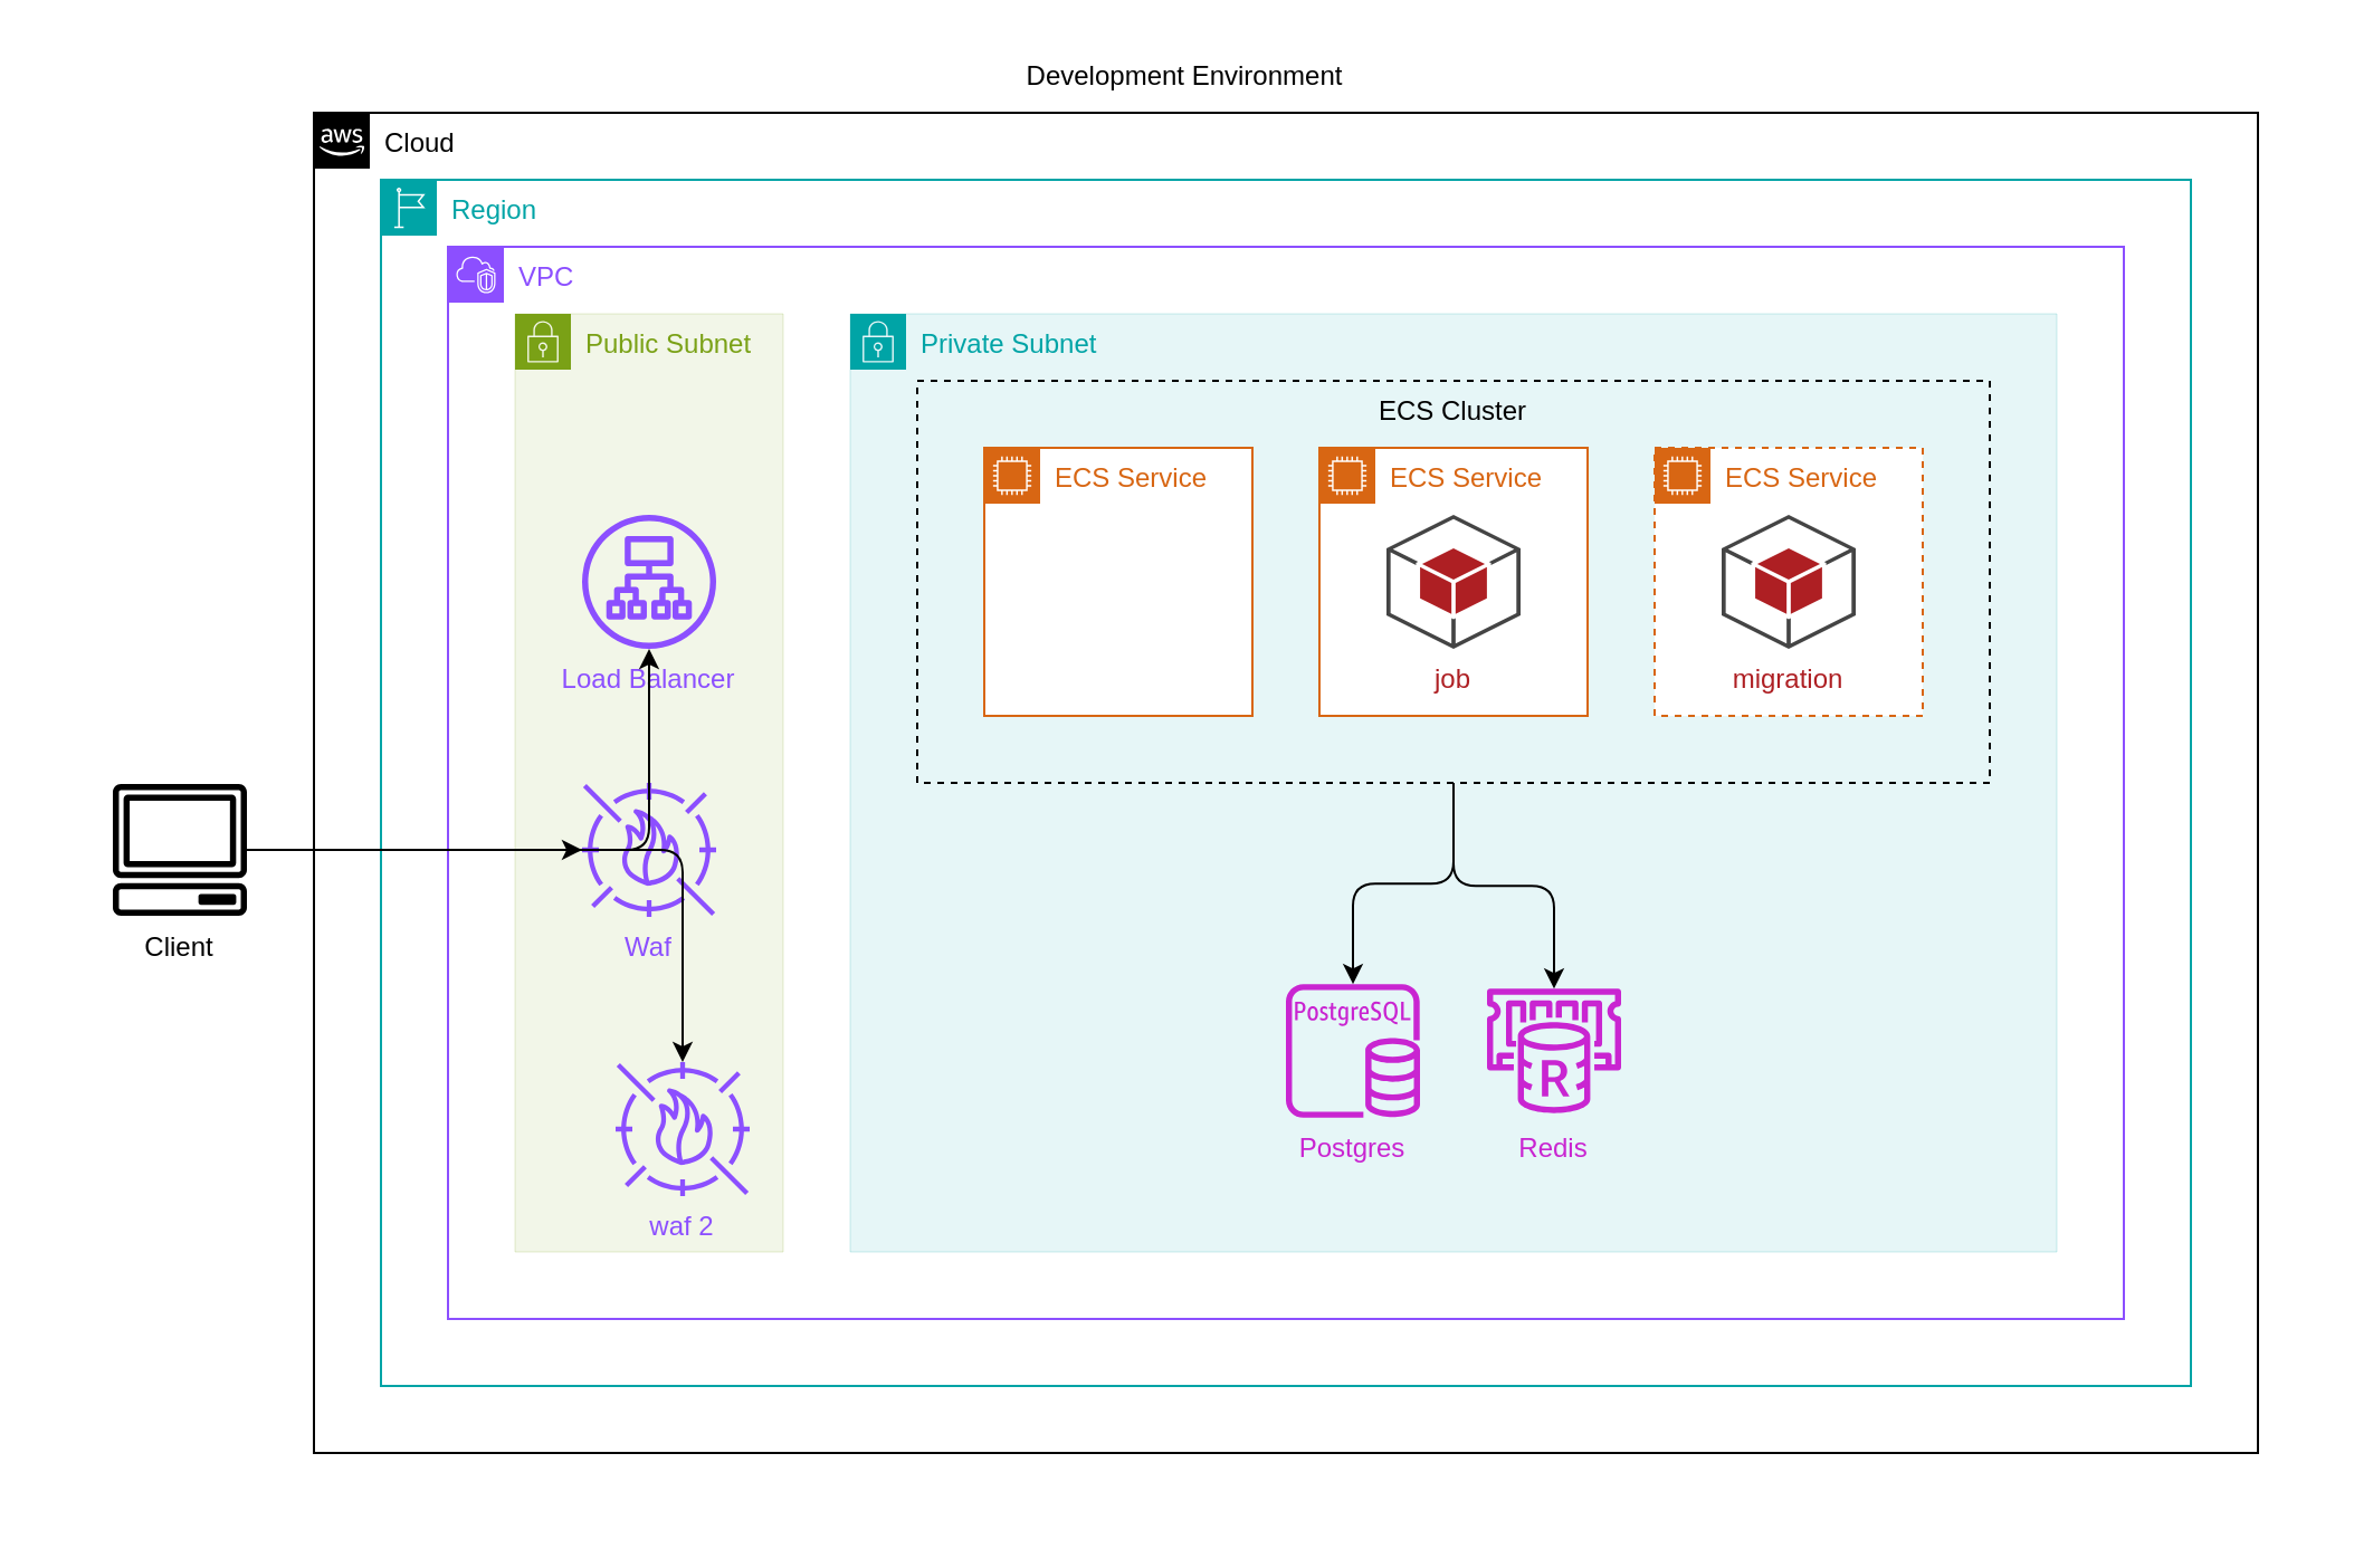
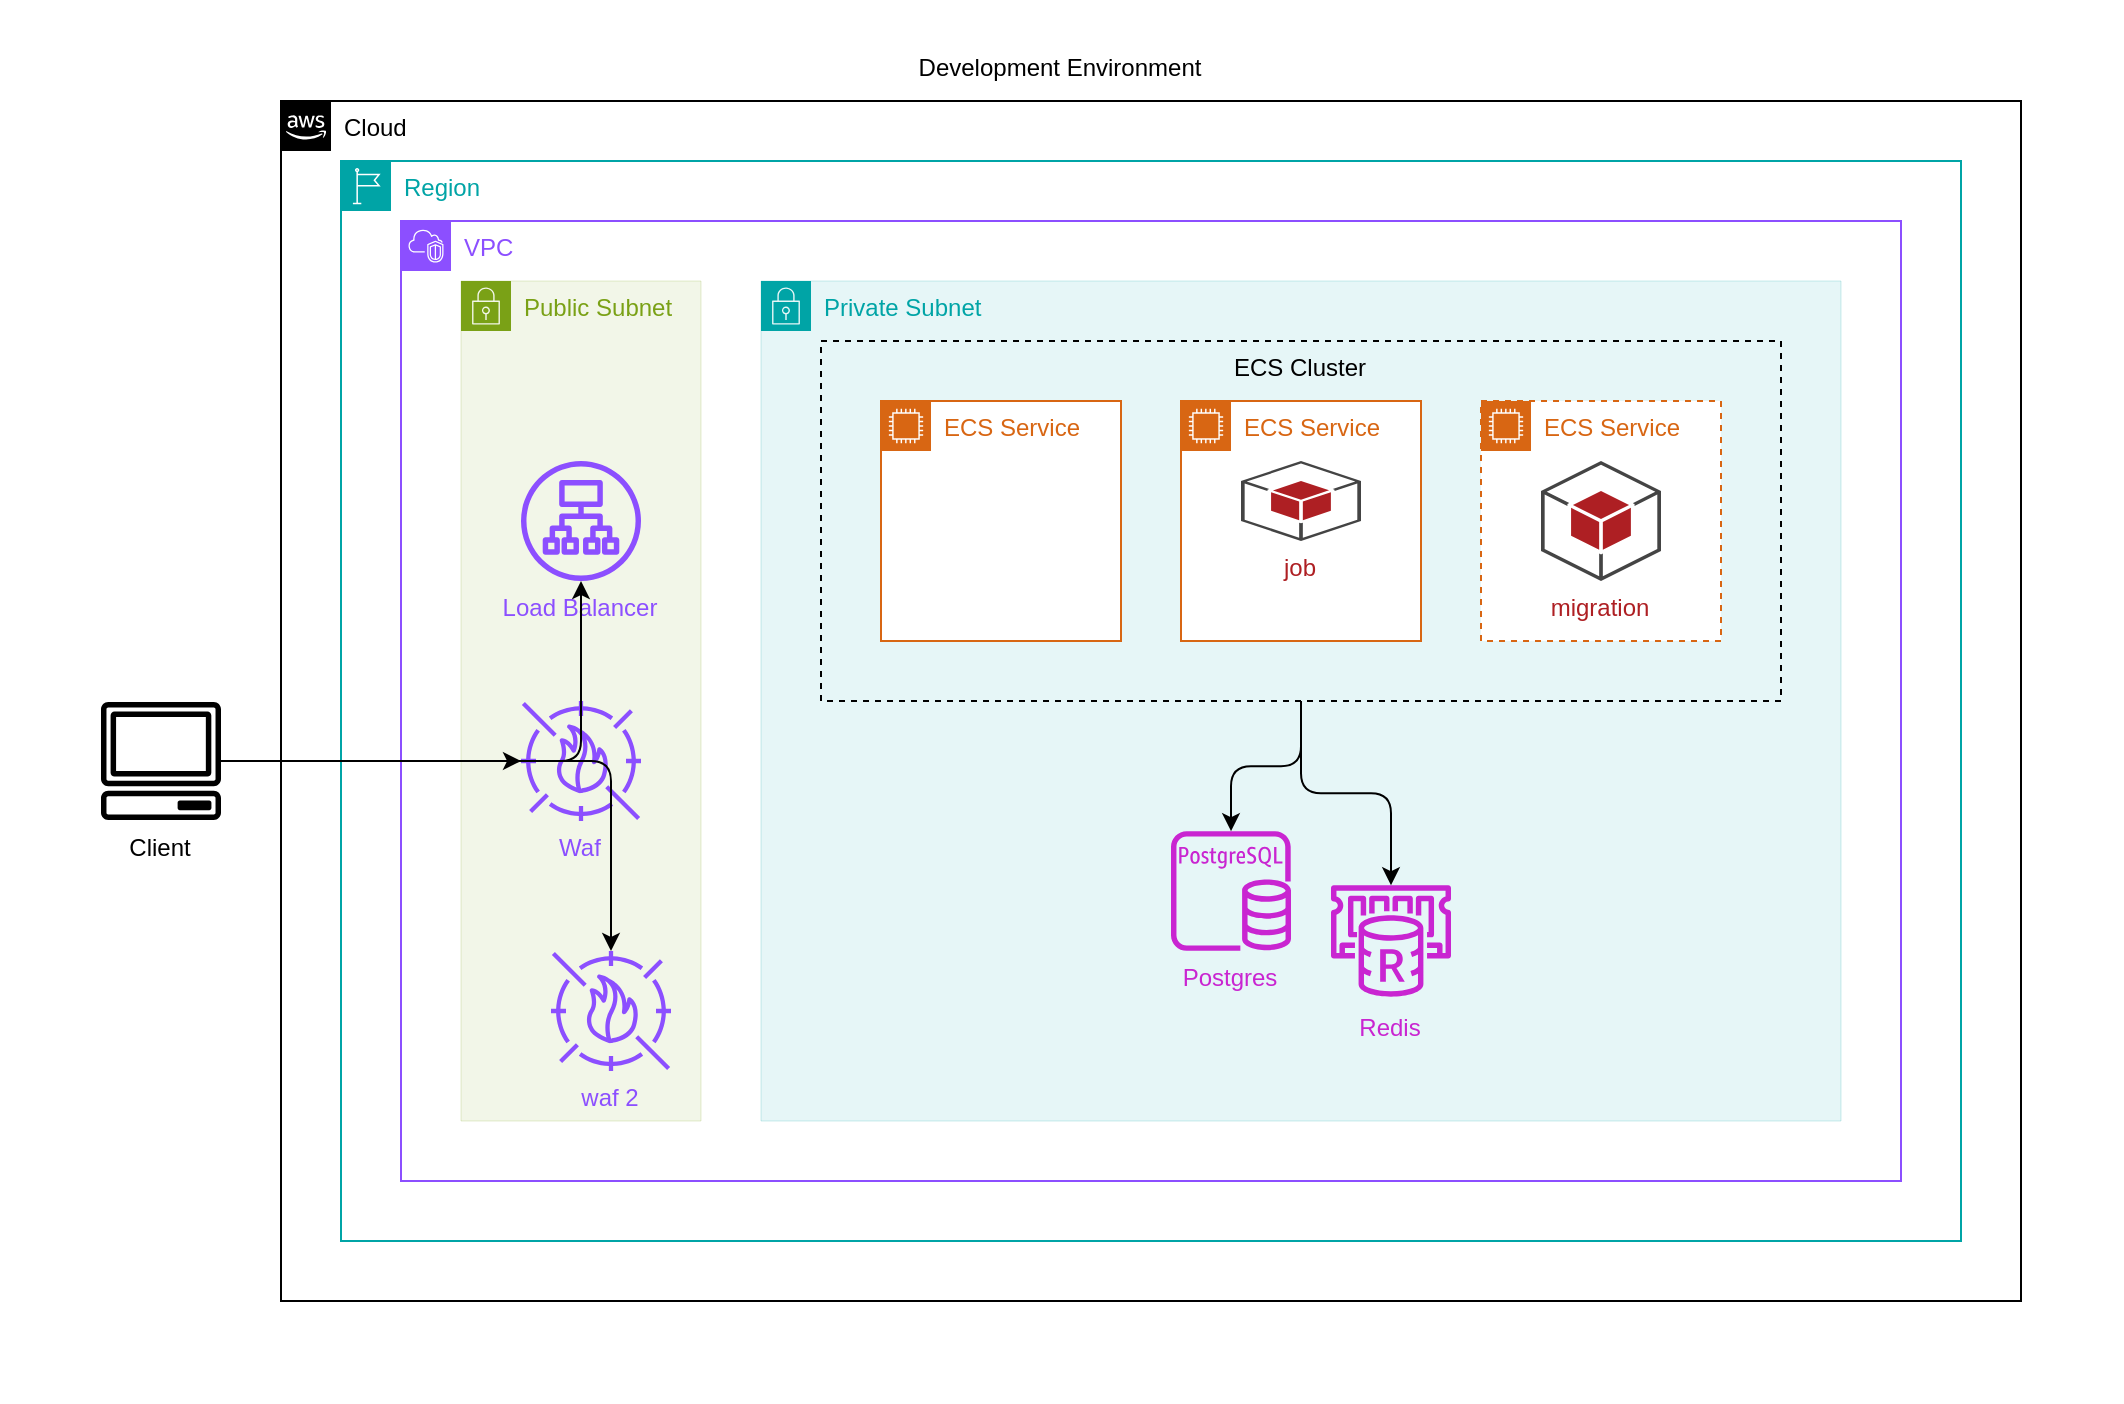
  <mxCell id="0" />
  <mxCell id="1" parent="0" />
  <mxCell id="2" parent="1" value="Development Environment" vertex="1" style="align=center;strokeColor=none;verticalAlign=top;aspect=fixed"><mxGeometry width="1020" height="660" x="20" y="20" as="geometry" /></mxCell>
  <mxCell id="3" parent="2" value="Client" vertex="1" style="shape=mxgraph.aws4.client;fillColor=#000000;verticalLabelPosition=bottom;verticalAlign=top;align=center;aspect=fixed"><mxGeometry width="60" height="60" x="30" y="330" as="geometry" /></mxCell>
  <mxCell id="4" parent="2" value="Cloud" vertex="1" style="shape=mxgraph.aws4.group;align=left;spacingLeft=30;verticalAlign=top;aspect=fixed;grIcon=mxgraph.aws4.group_aws_cloud_alt"><mxGeometry width="870" height="600" x="120" y="30" as="geometry" /></mxCell>
  <mxCell id="5" parent="4" value="Region" vertex="1" style="shape=mxgraph.aws4.group;align=left;spacingLeft=30;strokeColor=#00A4A6;fontColor=#00A4A6;verticalAlign=top;aspect=fixed;grIcon=mxgraph.aws4.group_region"><mxGeometry width="810" height="540" x="30" y="30" as="geometry" /></mxCell>
  <mxCell id="6" parent="5" value="VPC" vertex="1" style="shape=mxgraph.aws4.group;align=left;spacingLeft=30;strokeColor=#8C4FFF;fontColor=#8C4FFF;verticalAlign=top;aspect=fixed;grIcon=mxgraph.aws4.group_vpc2"><mxGeometry width="750" height="480" x="30" y="30" as="geometry" /></mxCell>
  <mxCell id="7" parent="6" value="Public Subnet" vertex="1" style="shape=mxgraph.aws4.group;align=left;spacingLeft=30;strokeColor=#7AA116;fontColor=#7AA116;verticalAlign=top;aspect=fixed;grIcon=mxgraph.aws4.group_security_group;fillColor=#F2F6E8;strokeWidth=0"><mxGeometry width="120" height="420" x="30" y="30" as="geometry" /></mxCell>
  <mxCell id="8" parent="7" value="Load Balancer" vertex="1" style="shape=mxgraph.aws4.application_load_balancer;fillColor=#8C4FFF;verticalLabelPosition=bottom;verticalAlign=top;align=center;aspect=fixed;strokeColor=#8C4FFF;fontColor=#8C4FFF"><mxGeometry width="60" height="60" x="30" y="90" as="geometry" /></mxCell>
  <mxCell id="9" parent="7" value="Waf" vertex="1" style="shape=mxgraph.aws4.waf;fillColor=#8C4FFF;verticalLabelPosition=bottom;verticalAlign=top;align=center;aspect=fixed;strokeColor=#8C4FFF;fontColor=#8C4FFF"><mxGeometry width="60" height="60" x="30" y="210" as="geometry" /></mxCell>
  <mxCell id="10" parent="7" value="waf 2" vertex="1" style="shape=mxgraph.aws4.waf;fillColor=#8C4FFF;verticalLabelPosition=bottom;verticalAlign=top;align=center;aspect=fixed;strokeColor=#8C4FFF;fontColor=#8C4FFF"><mxGeometry x="45" y="335" width="60" height="60" as="geometry" /></mxCell>
  <mxCell id="11" parent="6" value="Private Subnet" vertex="1" style="shape=mxgraph.aws4.group;align=left;spacingLeft=30;strokeColor=#00A4A6;fontColor=#00A4A6;verticalAlign=top;aspect=fixed;grIcon=mxgraph.aws4.group_security_group;fillColor=#E6F6F7;strokeWidth=0"><mxGeometry width="540" height="420" x="180" y="30" as="geometry" /></mxCell>
  <mxCell id="12" parent="11" value="ECS Cluster" vertex="1" style="align=center;verticalAlign=top;aspect=fixed;dashed=1;fillColor=none"><mxGeometry width="480" height="180" x="30" y="30" as="geometry" /></mxCell>
  <mxCell id="13" parent="12" value="ECS Service" vertex="1" style="shape=mxgraph.aws4.group;align=left;spacingLeft=30;strokeColor=#D86613;fontColor=#D86613;verticalAlign=top;aspect=fixed;grIcon=mxgraph.aws4.group_ec2_instance_contents"><mxGeometry width="120" height="120" x="30" y="30" as="geometry" /></mxCell>
  <mxCell id="14" parent="12" value="ECS Service" vertex="1" style="shape=mxgraph.aws4.group;align=left;spacingLeft=30;strokeColor=#D86613;fontColor=#D86613;verticalAlign=top;aspect=fixed;grIcon=mxgraph.aws4.group_ec2_instance_contents"><mxGeometry width="120" height="120" x="180" y="30" as="geometry" /></mxCell>
- <mxCell id="15" parent="14" value="job" vertex="1" style="shape=mxgraph.aws3.android;fillColor=#AE1F23;verticalLabelPosition=bottom;verticalAlign=top;align=center;aspect=fixed;strokeColor=#AE1F23;fontColor=#AE1F23"><mxGeometry width="60" height="60" x="30" y="30" as="geometry" /></mxCell>
+ <mxCell id="15" parent="14" value="job" vertex="1" style="shape=mxgraph.aws3.android;fillColor=#AE1F23;verticalLabelPosition=bottom;verticalAlign=top;align=center;aspect=fixed;strokeColor=#AE1F23;fontColor=#AE1F23"><mxGeometry x="30" y="30" width="60" height="40" as="geometry" /></mxCell>
  <mxCell id="16" parent="12" value="ECS Service" vertex="1" style="shape=mxgraph.aws4.group;align=left;spacingLeft=30;strokeColor=#D86613;fontColor=#D86613;verticalAlign=top;aspect=fixed;grIcon=mxgraph.aws4.group_ec2_instance_contents;dashed=1"><mxGeometry width="120" height="120" x="330" y="30" as="geometry" /></mxCell>
  <mxCell id="17" parent="16" value="migration" vertex="1" style="shape=mxgraph.aws3.android;fillColor=#AE1F23;verticalLabelPosition=bottom;verticalAlign=top;align=center;aspect=fixed;strokeColor=#AE1F23;fontColor=#AE1F23"><mxGeometry width="60" height="60" x="30" y="30" as="geometry" /></mxCell>
  <mxCell id="18" parent="11" value="Storage Layer" vertex="1" style="align=center;strokeColor=none;fontColor=none;fillColor=none;noLabel=1;verticalAlign=top;aspect=fixed;strokeWidth=0"><mxGeometry width="480" height="120" x="30" y="270" as="geometry" /></mxCell>
- <mxCell id="19" parent="18" value="Postgres" vertex="1" style="shape=mxgraph.aws4.rds_postgresql_instance;fillColor=#C925D1;verticalLabelPosition=bottom;verticalAlign=top;align=center;aspect=fixed;strokeColor=#C925D1;fontColor=#C925D1"><mxGeometry width="60" height="60" x="165" y="30" as="geometry" /></mxCell>
+ <mxCell id="19" parent="18" value="Postgres" vertex="1" style="shape=mxgraph.aws4.rds_postgresql_instance;fillColor=#C925D1;verticalLabelPosition=bottom;verticalAlign=top;align=center;aspect=fixed;strokeColor=#C925D1;fontColor=#C925D1"><mxGeometry x="175" y="5" width="60" height="60" as="geometry" /></mxCell>
  <mxCell id="20" parent="18" value="Redis" vertex="1" style="shape=mxgraph.aws4.elasticache_for_redis;fillColor=#C925D1;verticalLabelPosition=bottom;verticalAlign=top;align=center;aspect=fixed;strokeColor=#C925D1;fontColor=#C925D1"><mxGeometry width="60" height="60" x="255" y="30" as="geometry" /></mxCell>
  <mxCell id="21" source="3" target="9" parent="1" edge="1" style="edgeStyle=orthogonalEdgeStyle;rounded=1;orthogonalLoop=1;jettySize=auto;html=1"><mxGeometry relative="1" as="geometry" /></mxCell>
  <mxCell id="22" source="3" target="10" parent="1" edge="1" style="edgeStyle=orthogonalEdgeStyle;rounded=1;orthogonalLoop=1;jettySize=auto;html=1"><mxGeometry relative="1" as="geometry" /></mxCell>
  <mxCell id="23" source="3" target="8" parent="1" edge="1" style="edgeStyle=orthogonalEdgeStyle;rounded=1;orthogonalLoop=1;jettySize=auto;html=1"><mxGeometry relative="1" as="geometry" /></mxCell>
  <mxCell id="24" source="12" target="19" parent="1" edge="1" style="edgeStyle=orthogonalEdgeStyle;rounded=1;orthogonalLoop=1;jettySize=auto;html=1"><mxGeometry relative="1" as="geometry" /></mxCell>
  <mxCell id="25" source="12" target="20" parent="1" edge="1" style="edgeStyle=orthogonalEdgeStyle;rounded=1;orthogonalLoop=1;jettySize=auto;html=1"><mxGeometry relative="1" as="geometry" /></mxCell>
